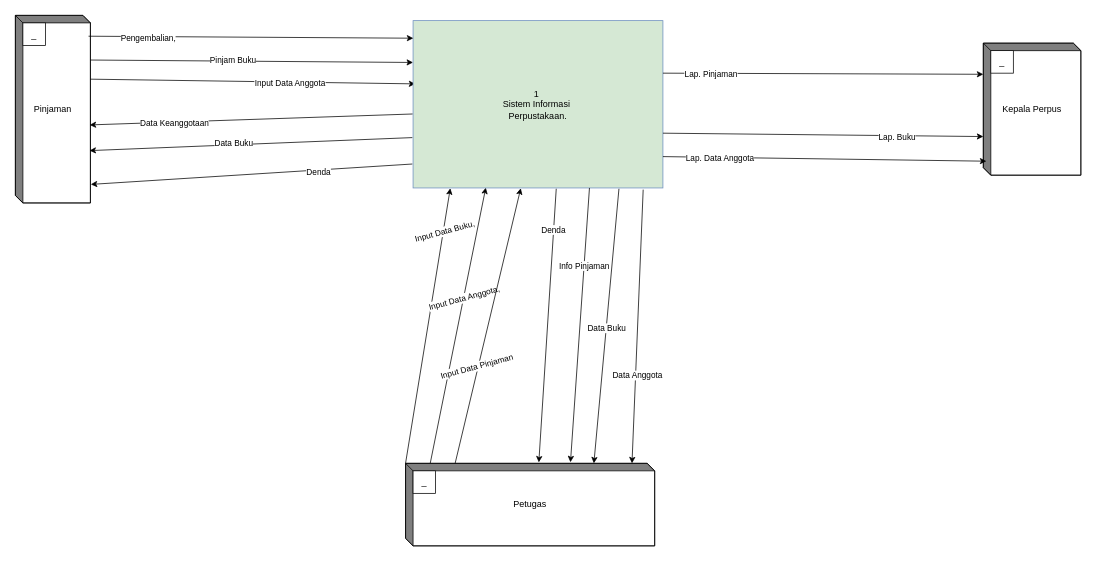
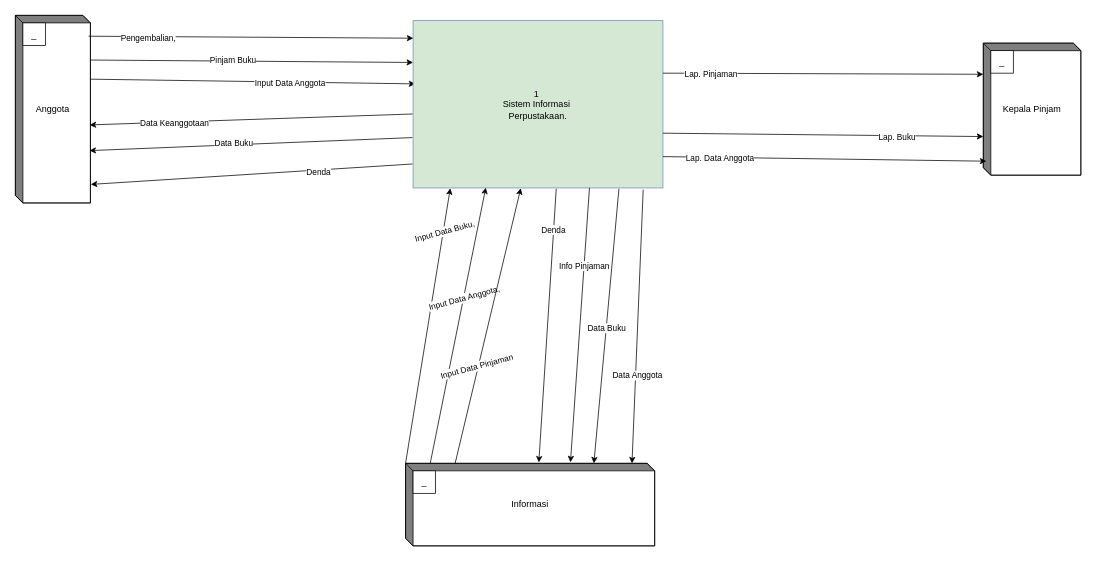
  <mxCell id="0" />
  <mxCell id="1" parent="0" />
  <mxCell id="2" style="rounded=0;orthogonalLoop=1;jettySize=auto;html=1;exitX=0.985;exitY=0.238;exitDx=0;exitDy=0;exitPerimeter=0;entryX=0;entryY=0.25;entryDx=0;entryDy=0;" edge="1" parent="1" source="6" target="16"><mxGeometry relative="1" as="geometry"><mxPoint x="540" y="80" as="targetPoint" /></mxGeometry></mxCell>
  <mxCell id="3" value="Pinjam Buku" style="edgeLabel;html=1;align=center;verticalAlign=middle;resizable=0;points=[];" vertex="1" connectable="0" parent="2"><mxGeometry x="-0.114" y="1" relative="1" as="geometry"><mxPoint as="offset" /></mxGeometry></mxCell>
  <mxCell id="4" style="rounded=0;orthogonalLoop=1;jettySize=auto;html=1;exitX=0.994;exitY=0.34;exitDx=0;exitDy=0;exitPerimeter=0;entryX=0.009;entryY=0.378;entryDx=0;entryDy=0;entryPerimeter=0;" edge="1" parent="1" source="6" target="16"><mxGeometry relative="1" as="geometry"><mxPoint x="548" y="107" as="targetPoint" /></mxGeometry></mxCell>
  <mxCell id="5" value="Input Data Anggota" style="edgeLabel;html=1;align=center;verticalAlign=middle;resizable=0;points=[];" vertex="1" connectable="0" parent="4"><mxGeometry x="0.229" y="-1" relative="1" as="geometry"><mxPoint as="offset" /></mxGeometry></mxCell>
- <mxCell id="6" value="Pinjaman" style="html=1;dashed=0;whiteSpace=wrap;shape=mxgraph.dfd.externalEntity" vertex="1" parent="1"><mxGeometry x="20" y="20" width="100" height="250" as="geometry" /></mxCell>
+ <mxCell id="6" value="Anggota" style="html=1;dashed=0;whiteSpace=wrap;shape=mxgraph.dfd.externalEntity" vertex="1" parent="1"><mxGeometry x="20" y="20" width="100" height="250" as="geometry" /></mxCell>
  <mxCell id="7" value="_" style="autosize=1;part=1;resizable=0;strokeColor=inherit;fillColor=inherit;gradientColor=inherit;" vertex="1" parent="6"><mxGeometry width="30" height="30" relative="1" as="geometry"><mxPoint x="10" y="10" as="offset" /></mxGeometry></mxCell>
  <mxCell id="8" style="rounded=0;orthogonalLoop=1;jettySize=auto;html=1;exitX=0;exitY=0;exitDx=0;exitDy=0;exitPerimeter=0;entryX=0.149;entryY=1.002;entryDx=0;entryDy=0;entryPerimeter=0;" edge="1" parent="1" source="12" target="16"><mxGeometry relative="1" as="geometry" /></mxCell>
  <mxCell id="9" value="Input Data Buku," style="edgeLabel;html=1;align=center;verticalAlign=middle;resizable=0;points=[];rotation=-15;" vertex="1" connectable="0" parent="8"><mxGeometry x="0.689" y="-1" relative="1" as="geometry"><mxPoint as="offset" /></mxGeometry></mxCell>
  <mxCell id="10" style="rounded=0;orthogonalLoop=1;jettySize=auto;html=1;entryX=0.291;entryY=0.998;entryDx=0;entryDy=0;exitX=0.099;exitY=0;exitDx=0;exitDy=0;exitPerimeter=0;entryPerimeter=0;" edge="1" parent="1" source="12" target="16"><mxGeometry relative="1" as="geometry"><mxPoint x="682" y="497" as="sourcePoint" /></mxGeometry></mxCell>
  <mxCell id="11" value="Input Data Anggota," style="edgeLabel;html=1;align=center;verticalAlign=middle;resizable=0;points=[];rotation=-15;" vertex="1" connectable="0" parent="10"><mxGeometry x="0.201" relative="1" as="geometry"><mxPoint as="offset" /></mxGeometry></mxCell>
- <mxCell id="12" value="Petugas" style="html=1;dashed=0;whiteSpace=wrap;shape=mxgraph.dfd.externalEntity" vertex="1" parent="1"><mxGeometry x="540" y="617" width="332" height="110" as="geometry" /></mxCell>
+ <mxCell id="12" value="Informasi" style="html=1;dashed=0;whiteSpace=wrap;shape=mxgraph.dfd.externalEntity" vertex="1" parent="1"><mxGeometry x="540" y="617" width="332" height="110" as="geometry" /></mxCell>
  <mxCell id="13" value="_" style="autosize=1;part=1;resizable=0;strokeColor=inherit;fillColor=inherit;gradientColor=inherit;" vertex="1" parent="12"><mxGeometry width="30" height="30" relative="1" as="geometry"><mxPoint x="10" y="10" as="offset" /></mxGeometry></mxCell>
- <mxCell id="14" value="Kepala Perpus" style="html=1;dashed=0;whiteSpace=wrap;shape=mxgraph.dfd.externalEntity" vertex="1" parent="1"><mxGeometry x="1310" y="57" width="130" height="176" as="geometry" /></mxCell>
+ <mxCell id="14" value="Kepala Pinjam" style="html=1;dashed=0;whiteSpace=wrap;shape=mxgraph.dfd.externalEntity" vertex="1" parent="1"><mxGeometry x="1310" y="57" width="130" height="176" as="geometry" /></mxCell>
  <mxCell id="15" value="_" style="autosize=1;part=1;resizable=0;strokeColor=inherit;fillColor=inherit;gradientColor=inherit;" vertex="1" parent="14"><mxGeometry width="30" height="30" relative="1" as="geometry"><mxPoint x="10" y="10" as="offset" /></mxGeometry></mxCell>
  <mxCell id="16" value="&lt;div&gt;1&amp;nbsp;&lt;/div&gt;&lt;div&gt;Sistem Informasi&amp;nbsp;&lt;/div&gt;&lt;div&gt;Perpustakaan.&lt;/div&gt;" style="html=1;dashed=0;whiteSpace=wrap;fillColor=#d5e8d4;strokeColor=#6c8ebf;" vertex="1" parent="1"><mxGeometry x="550" y="27" width="333" height="223" as="geometry" /></mxCell>
  <mxCell id="17" style="rounded=0;orthogonalLoop=1;jettySize=auto;html=1;exitX=0.199;exitY=0;exitDx=0;exitDy=0;exitPerimeter=0;entryX=0.431;entryY=1.002;entryDx=0;entryDy=0;entryPerimeter=0;" edge="1" parent="1" source="12" target="16"><mxGeometry relative="1" as="geometry" /></mxCell>
  <mxCell id="18" value="Input Data Pinjaman" style="edgeLabel;html=1;align=center;verticalAlign=middle;resizable=0;points=[];rotation=-15;" vertex="1" connectable="0" parent="17"><mxGeometry x="-0.298" y="2" relative="1" as="geometry"><mxPoint as="offset" /></mxGeometry></mxCell>
  <mxCell id="19" style="rounded=0;orthogonalLoop=1;jettySize=auto;html=1;exitX=0.975;exitY=0.111;exitDx=0;exitDy=0;exitPerimeter=0;entryX=0.001;entryY=0.105;entryDx=0;entryDy=0;entryPerimeter=0;" edge="1" parent="1" source="6" target="16"><mxGeometry relative="1" as="geometry"><mxPoint x="310" y="67" as="sourcePoint" /><mxPoint x="500" y="47" as="targetPoint" /></mxGeometry></mxCell>
  <mxCell id="20" value="Pengembalian," style="edgeLabel;html=1;align=center;verticalAlign=middle;resizable=0;points=[];" vertex="1" connectable="0" parent="19"><mxGeometry x="-0.695" y="-1" relative="1" as="geometry"><mxPoint x="13" as="offset" /></mxGeometry></mxCell>
  <mxCell id="21" style="rounded=0;orthogonalLoop=1;jettySize=auto;html=1;entryX=0.535;entryY=-0.011;entryDx=0;entryDy=0;entryPerimeter=0;exitX=0.573;exitY=1.005;exitDx=0;exitDy=0;exitPerimeter=0;" edge="1" parent="1" source="16" target="12"><mxGeometry relative="1" as="geometry"><mxPoint x="762" y="250" as="sourcePoint" /></mxGeometry></mxCell>
  <mxCell id="22" value="Denda" style="edgeLabel;html=1;align=center;verticalAlign=middle;resizable=0;points=[];" vertex="1" connectable="0" parent="21"><mxGeometry x="-0.697" y="-1" relative="1" as="geometry"><mxPoint as="offset" /></mxGeometry></mxCell>
  <mxCell id="23" style="rounded=0;orthogonalLoop=1;jettySize=auto;html=1;entryX=0.662;entryY=-0.013;entryDx=0;entryDy=0;entryPerimeter=0;exitX=0.706;exitY=1;exitDx=0;exitDy=0;exitPerimeter=0;" edge="1" parent="1" source="16" target="12"><mxGeometry relative="1" as="geometry"><mxPoint x="800" y="250" as="sourcePoint" /></mxGeometry></mxCell>
  <mxCell id="24" value="Info Pinjaman" style="edgeLabel;html=1;align=center;verticalAlign=middle;resizable=0;points=[];" vertex="1" connectable="0" parent="23"><mxGeometry x="-0.434" relative="1" as="geometry"><mxPoint as="offset" /></mxGeometry></mxCell>
  <mxCell id="25" style="rounded=0;orthogonalLoop=1;jettySize=auto;html=1;entryX=0.756;entryY=0;entryDx=0;entryDy=0;entryPerimeter=0;exitX=0.824;exitY=1.005;exitDx=0;exitDy=0;exitPerimeter=0;" edge="1" parent="1" source="16" target="12"><mxGeometry relative="1" as="geometry" /></mxCell>
  <mxCell id="26" value="Data Buku" style="edgeLabel;html=1;align=center;verticalAlign=middle;resizable=0;points=[];" vertex="1" connectable="0" parent="25"><mxGeometry x="0.014" relative="1" as="geometry"><mxPoint as="offset" /></mxGeometry></mxCell>
  <mxCell id="27" style="rounded=0;orthogonalLoop=1;jettySize=auto;html=1;entryX=0.909;entryY=0;entryDx=0;entryDy=0;entryPerimeter=0;exitX=0.921;exitY=1.01;exitDx=0;exitDy=0;exitPerimeter=0;" edge="1" parent="1" source="16" target="12"><mxGeometry relative="1" as="geometry" /></mxCell>
  <mxCell id="28" value="Data Anggota" style="edgeLabel;html=1;align=center;verticalAlign=middle;resizable=0;points=[];" vertex="1" connectable="0" parent="27"><mxGeometry x="0.352" y="2" relative="1" as="geometry"><mxPoint as="offset" /></mxGeometry></mxCell>
  <mxCell id="29" style="rounded=0;orthogonalLoop=1;jettySize=auto;html=1;exitX=1;exitY=0.25;exitDx=0;exitDy=0;entryX=0;entryY=0;entryDx=0;entryDy=41.5;entryPerimeter=0;" edge="1" parent="1" target="14"><mxGeometry relative="1" as="geometry"><mxPoint x="883" y="97" as="sourcePoint" /><mxPoint x="1248.96" y="97.122" as="targetPoint" /></mxGeometry></mxCell>
  <mxCell id="30" value="Lap. Pinjaman" style="edgeLabel;html=1;align=center;verticalAlign=middle;resizable=0;points=[];" vertex="1" connectable="0" parent="29"><mxGeometry x="-0.701" y="-1" relative="1" as="geometry"><mxPoint as="offset" /></mxGeometry></mxCell>
  <mxCell id="31" style="rounded=0;orthogonalLoop=1;jettySize=auto;html=1;exitX=1;exitY=0.75;exitDx=0;exitDy=0;entryX=0;entryY=0;entryDx=0;entryDy=124.5;entryPerimeter=0;" edge="1" parent="1" target="14"><mxGeometry relative="1" as="geometry"><mxPoint x="883" y="177" as="sourcePoint" /><mxPoint x="1252.47" y="177.382" as="targetPoint" /></mxGeometry></mxCell>
  <mxCell id="32" value="Lap. Buku" style="edgeLabel;html=1;align=center;verticalAlign=middle;resizable=0;points=[];" vertex="1" connectable="0" parent="31"><mxGeometry x="0.462" y="-1" relative="1" as="geometry"><mxPoint as="offset" /></mxGeometry></mxCell>
  <mxCell id="33" style="rounded=0;orthogonalLoop=1;jettySize=auto;html=1;exitX=1.003;exitY=0.855;exitDx=0;exitDy=0;exitPerimeter=0;entryX=0.031;entryY=0.894;entryDx=0;entryDy=0;entryPerimeter=0;" edge="1" parent="1" target="14"><mxGeometry relative="1" as="geometry"><mxPoint x="882.999" y="208.205" as="sourcePoint" /><mxPoint x="1280" y="207" as="targetPoint" /></mxGeometry></mxCell>
  <mxCell id="34" value="Lap. Data Anggota" style="edgeLabel;html=1;align=center;verticalAlign=middle;resizable=0;points=[];" vertex="1" connectable="0" parent="33"><mxGeometry x="-0.647" y="-1" relative="1" as="geometry"><mxPoint as="offset" /></mxGeometry></mxCell>
  <mxCell id="35" style="rounded=0;orthogonalLoop=1;jettySize=auto;html=1;entryX=0.99;entryY=0.584;entryDx=0;entryDy=0;entryPerimeter=0;exitX=-0.002;exitY=0.558;exitDx=0;exitDy=0;exitPerimeter=0;" edge="1" parent="1" source="16" target="6"><mxGeometry relative="1" as="geometry" /></mxCell>
  <mxCell id="36" value="Data Keanggotaan" style="edgeLabel;html=1;align=center;verticalAlign=middle;resizable=0;points=[];" vertex="1" connectable="0" parent="35"><mxGeometry x="0.477" y="1" relative="1" as="geometry"><mxPoint as="offset" /></mxGeometry></mxCell>
  <mxCell id="37" style="rounded=0;orthogonalLoop=1;jettySize=auto;html=1;entryX=0.988;entryY=0.721;entryDx=0;entryDy=0;entryPerimeter=0;exitX=-0.003;exitY=0.699;exitDx=0;exitDy=0;exitPerimeter=0;" edge="1" parent="1" source="16" target="6"><mxGeometry relative="1" as="geometry" /></mxCell>
  <mxCell id="38" value="Data Buku" style="edgeLabel;html=1;align=center;verticalAlign=middle;resizable=0;points=[];" vertex="1" connectable="0" parent="37"><mxGeometry x="0.111" y="-2" relative="1" as="geometry"><mxPoint as="offset" /></mxGeometry></mxCell>
  <mxCell id="39" style="rounded=0;orthogonalLoop=1;jettySize=auto;html=1;entryX=1.005;entryY=0.901;entryDx=0;entryDy=0;entryPerimeter=0;exitX=-0.003;exitY=0.857;exitDx=0;exitDy=0;exitPerimeter=0;" edge="1" parent="1" source="16" target="6"><mxGeometry relative="1" as="geometry" /></mxCell>
  <mxCell id="40" value="Denda" style="edgeLabel;html=1;align=center;verticalAlign=middle;resizable=0;points=[];" vertex="1" connectable="0" parent="39"><mxGeometry x="-0.413" y="2" relative="1" as="geometry"><mxPoint as="offset" /></mxGeometry></mxCell>
